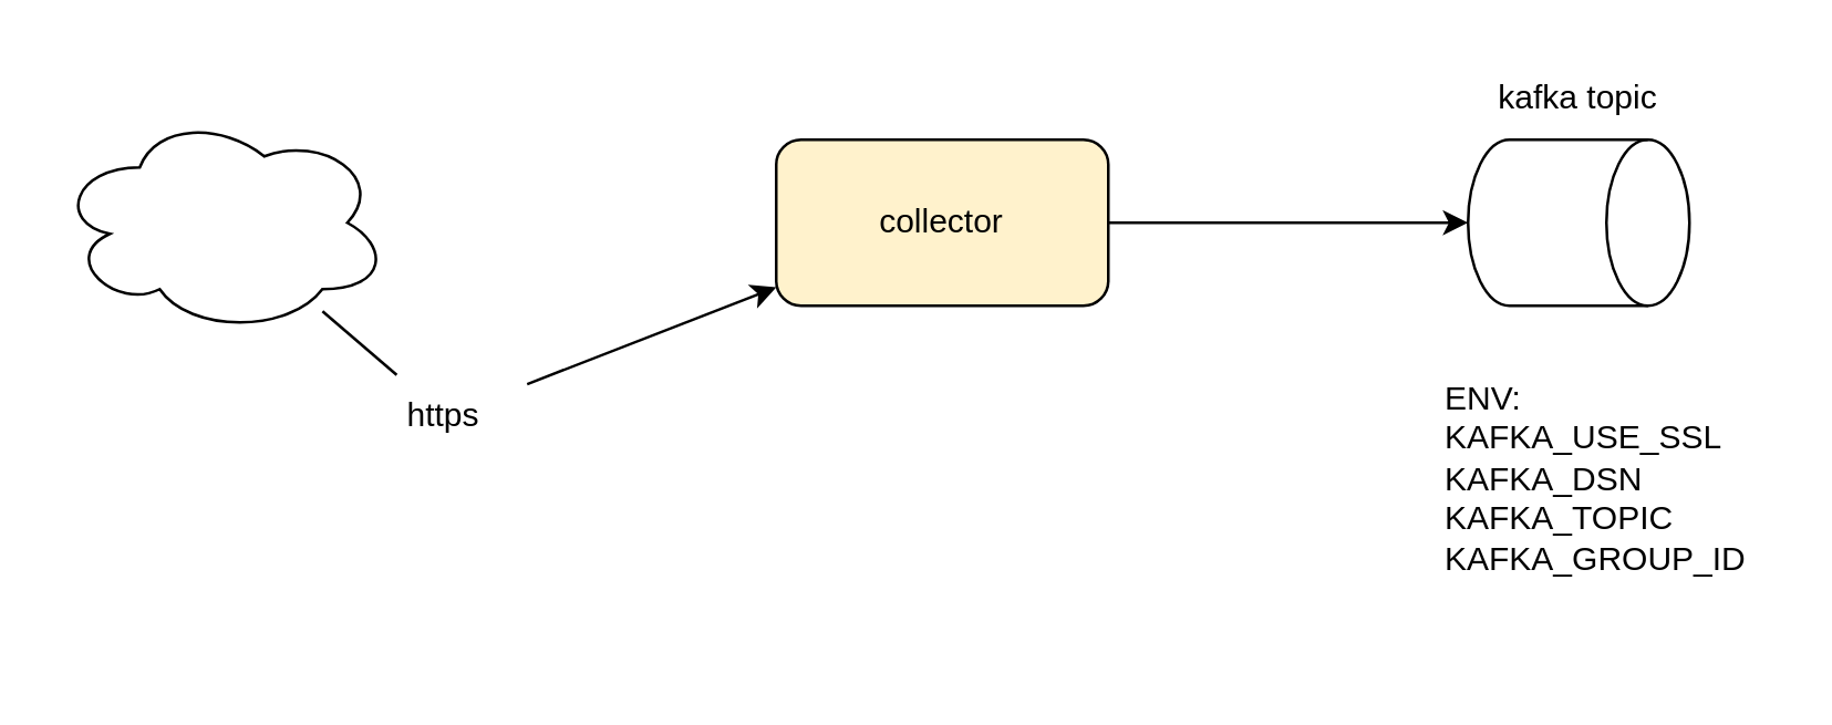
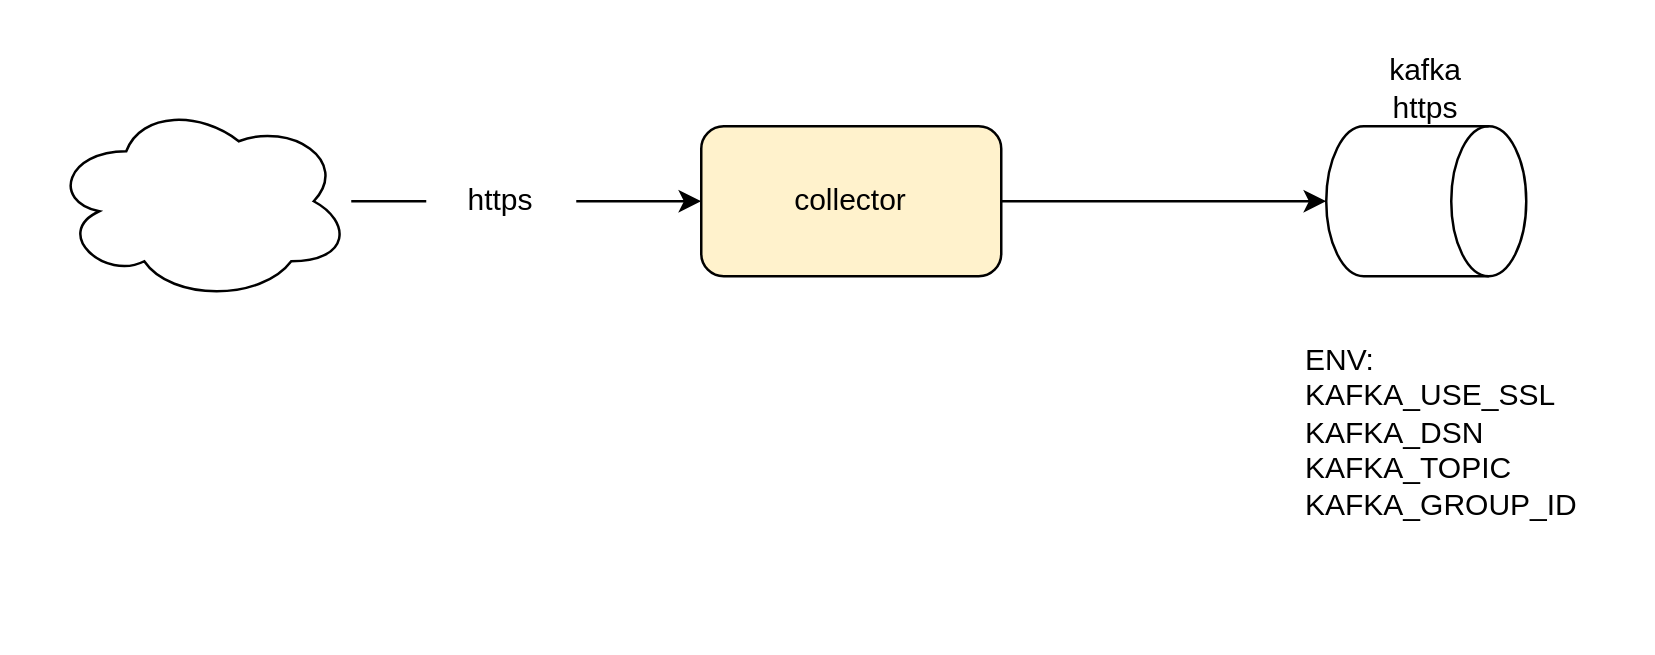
  <mxCell id="0" />
  <mxCell id="1" parent="0" />
  <mxCell id="2" style="edgeStyle=none;html=1;startArrow=none;" edge="1" parent="1" source="6" target="5"><mxGeometry relative="1" as="geometry" /></mxCell>
  <mxCell id="3" value="" style="ellipse;shape=cloud;whiteSpace=wrap;html=1;" vertex="1" parent="1"><mxGeometry x="20" y="40" width="120" height="80" as="geometry" /></mxCell>
  <mxCell id="4" style="edgeStyle=none;html=1;" edge="1" parent="1" source="5" target="8"><mxGeometry relative="1" as="geometry" /></mxCell>
  <mxCell id="5" value="collector" style="rounded=1;whiteSpace=wrap;html=1;fillColor=#fff2cc;" vertex="1" parent="1"><mxGeometry x="280" y="50" width="120" height="60" as="geometry" /></mxCell>
- <mxCell id="6" value="https" style="text;html=1;strokeColor=none;fillColor=none;align=center;verticalAlign=middle;whiteSpace=wrap;rounded=0;" vertex="1" parent="1"><mxGeometry x="130" y="135" width="60" height="30" as="geometry" /></mxCell>
+ <mxCell id="6" value="https" style="text;html=1;strokeColor=none;fillColor=none;align=center;verticalAlign=middle;whiteSpace=wrap;rounded=0;" vertex="1" parent="1"><mxGeometry x="170" y="65" width="60" height="30" as="geometry" /></mxCell>
  <mxCell id="7" value="" style="edgeStyle=none;html=1;endArrow=none;" edge="1" parent="1" source="3" target="6"><mxGeometry relative="1" as="geometry"><mxPoint x="140" y="80" as="sourcePoint" /><mxPoint x="280" y="80" as="targetPoint" /></mxGeometry></mxCell>
  <mxCell id="8" value="" style="shape=cylinder3;whiteSpace=wrap;html=1;boundedLbl=1;backgroundOutline=1;size=15;rotation=90;" vertex="1" parent="1"><mxGeometry x="540" y="40" width="60" height="80" as="geometry" /></mxCell>
- <mxCell id="9" value="kafka topic" style="text;html=1;strokeColor=none;fillColor=none;align=center;verticalAlign=middle;whiteSpace=wrap;rounded=0;" vertex="1" parent="1"><mxGeometry x="540" y="20" width="60" height="30" as="geometry" /></mxCell>
+ <mxCell id="9" value="kafka https" style="text;html=1;strokeColor=none;fillColor=none;align=center;verticalAlign=middle;whiteSpace=wrap;rounded=0;" vertex="1" parent="1"><mxGeometry x="540" y="20" width="60" height="30" as="geometry" /></mxCell>
  <mxCell id="10" value="ENV:&lt;br&gt;KAFKA_USE_SSL&lt;br&gt;KAFKA_DSN&lt;br&gt;KAFKA_TOPIC&lt;br&gt;KAFKA_GROUP_ID" style="text;html=1;strokeColor=none;fillColor=none;align=left;verticalAlign=top;whiteSpace=wrap;rounded=0;" vertex="1" parent="1"><mxGeometry x="520" y="130" width="120" height="110" as="geometry" /></mxCell>
